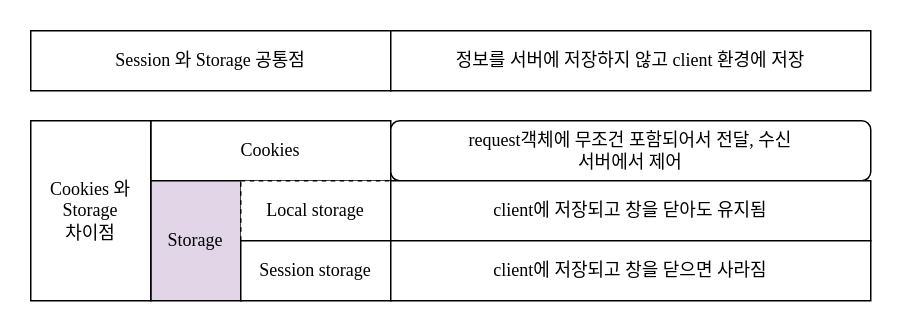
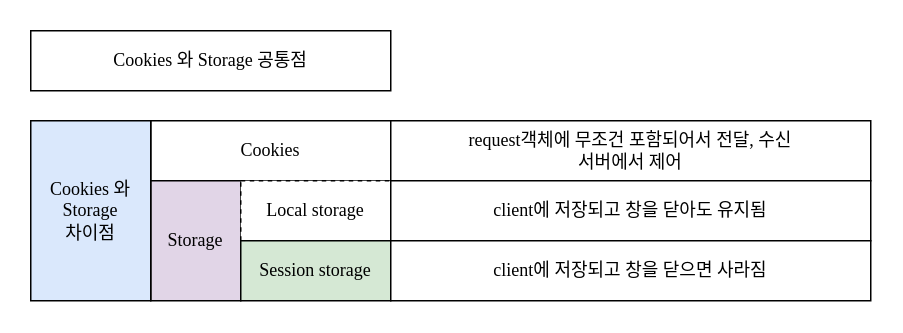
  <mxCell id="0" />
  <mxCell id="1" parent="0" />
  <mxCell id="2" value="Cookies" style="rounded=0;whiteSpace=wrap;html=1;fontFamily=a고딕14;" vertex="1" parent="1"><mxGeometry x="100" y="80" width="160" height="40" as="geometry" /></mxCell>
  <mxCell id="3" value="Storage" style="rounded=0;whiteSpace=wrap;html=1;fontFamily=a고딕14;fillColor=#e1d5e7;" vertex="1" parent="1"><mxGeometry x="100" y="120" width="60" height="80" as="geometry" /></mxCell>
  <mxCell id="4" value="Local storage" style="rounded=0;whiteSpace=wrap;html=1;fontFamily=a고딕14;dashed=1;" vertex="1" parent="1"><mxGeometry x="160" y="120" width="100" height="40" as="geometry" /></mxCell>
- <mxCell id="5" value="Session storage" style="rounded=0;whiteSpace=wrap;html=1;fontFamily=a고딕14;" vertex="1" parent="1"><mxGeometry x="160" y="160" width="100" height="40" as="geometry" /></mxCell>
- <mxCell id="6" value="request객체에 무조건 포함되어서 전달, 수신&lt;br&gt;서버에서 제어" style="whiteSpace=wrap;html=1;fontFamily=a고딕14;rounded=1;" vertex="1" parent="1"><mxGeometry x="260" y="80" width="320" height="40" as="geometry" /></mxCell>
+ <mxCell id="5" value="Session storage" style="rounded=0;whiteSpace=wrap;html=1;fontFamily=a고딕14;fillColor=#d5e8d4;" vertex="1" parent="1"><mxGeometry x="160" y="160" width="100" height="40" as="geometry" /></mxCell>
+ <mxCell id="6" value="request객체에 무조건 포함되어서 전달, 수신&lt;br&gt;서버에서 제어" style="rounded=0;whiteSpace=wrap;html=1;fontFamily=a고딕14;" vertex="1" parent="1"><mxGeometry x="260" y="80" width="320" height="40" as="geometry" /></mxCell>
  <mxCell id="7" value="client에 저장되고 창을 닫아도 유지됨" style="rounded=0;whiteSpace=wrap;html=1;fontFamily=a고딕14;" vertex="1" parent="1"><mxGeometry x="260" y="120" width="320" height="40" as="geometry" /></mxCell>
  <mxCell id="8" value="client에 저장되고 창을 닫으면 사라짐" style="rounded=0;whiteSpace=wrap;html=1;fontFamily=a고딕14;" vertex="1" parent="1"><mxGeometry x="260" y="160" width="320" height="40" as="geometry" /></mxCell>
- <mxCell id="9" value="Session 와 Storage 공통점" style="rounded=0;whiteSpace=wrap;html=1;fontFamily=a고딕14;" vertex="1" parent="1"><mxGeometry x="20" y="20" width="240" height="40" as="geometry" /></mxCell>
- <mxCell id="10" value="정보를 서버에 저장하지 않고 client 환경에 저장" style="rounded=0;whiteSpace=wrap;html=1;fontFamily=a고딕14;" vertex="1" parent="1"><mxGeometry x="260" y="20" width="320" height="40" as="geometry" /></mxCell>
- <mxCell id="11" value="Cookies 와 Storage&lt;br&gt;차이점" style="rounded=0;whiteSpace=wrap;html=1;fontFamily=a고딕14;" vertex="1" parent="1"><mxGeometry x="20" y="80" width="80" height="120" as="geometry" /></mxCell>
+ <mxCell id="9" value="Cookies 와 Storage 공통점" style="rounded=0;whiteSpace=wrap;html=1;fontFamily=a고딕14;" vertex="1" parent="1"><mxGeometry x="20" y="20" width="240" height="40" as="geometry" /></mxCell>
+ <mxCell id="11" value="Cookies 와 Storage&lt;br&gt;차이점" style="rounded=0;whiteSpace=wrap;html=1;fontFamily=a고딕14;fillColor=#dae8fc;" vertex="1" parent="1"><mxGeometry x="20" y="80" width="80" height="120" as="geometry" /></mxCell>
